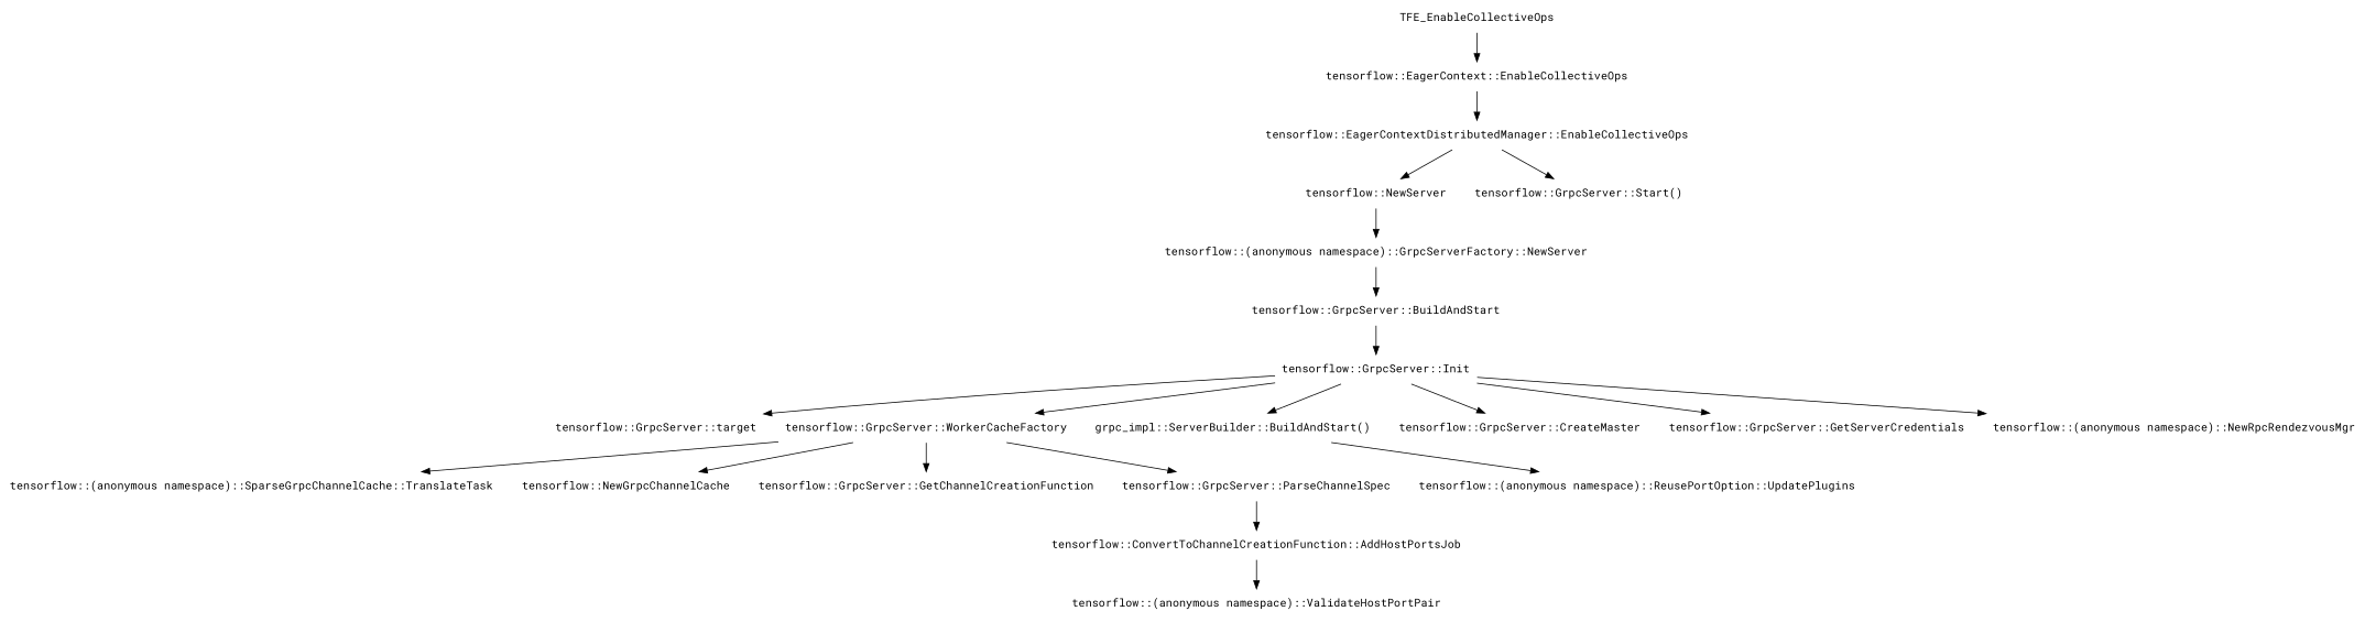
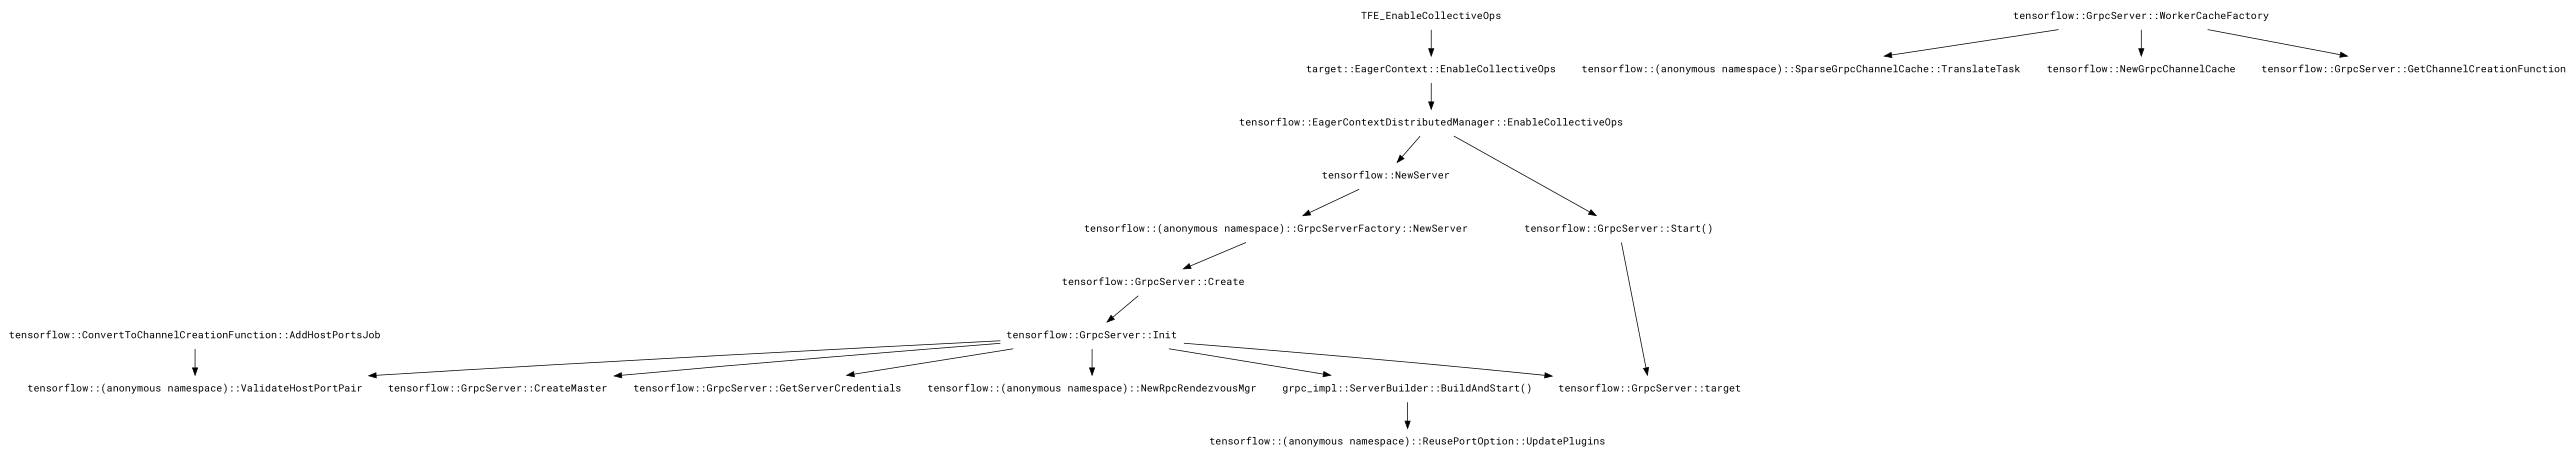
  digraph {
    fontname="Roboto Mono"
    node [fontname="Roboto Mono" shape=plaintext]
    edge [fontname="Roboto Mono"]
    "tensorflow::EagerContextDistributedManager::EnableCollectiveOps"
    "tensorflow::NewServer"
    "tensorflow::GrpcServer::Start()"
    "tensorflow::(anonymous namespace)::GrpcServerFactory::NewServer"
    "tensorflow::GrpcServer::target"
-   "tensorflow::GrpcServer::Create" [label="tensorflow::GrpcServer::BuildAndStart"]
+   "tensorflow::GrpcServer::Create"
    "tensorflow::GrpcServer::Init"
    "tensorflow::GrpcServer::WorkerCacheFactory"
    "grpc_impl::ServerBuilder::BuildAndStart()"
    "tensorflow::GrpcServer::CreateMaster"
    "tensorflow::GrpcServer::GetServerCredentials"
    "tensorflow::(anonymous namespace)::NewRpcRendezvousMgr"
    "tensorflow::(anonymous namespace)::SparseGrpcChannelCache::TranslateTask"
    "tensorflow::NewGrpcChannelCache"
    "tensorflow::GrpcServer::GetChannelCreationFunction"
-   "tensorflow::GrpcServer::ParseChannelSpec"
    "tensorflow::(anonymous namespace)::ReusePortOption::UpdatePlugins"
    TFE_EnableCollectiveOps
-   "tensorflow::EagerContext::EnableCollectiveOps"
+   "tensorflow::EagerContext::EnableCollectiveOps" [label="target::EagerContext::EnableCollectiveOps"]
    n20 [label="tensorflow::ConvertToChannelCreationFunction::AddHostPortsJob"]
    "tensorflow::(anonymous namespace)::ValidateHostPortPair"
    "tensorflow::EagerContextDistributedManager::EnableCollectiveOps" -> "tensorflow::NewServer"
    "tensorflow::EagerContextDistributedManager::EnableCollectiveOps" -> "tensorflow::GrpcServer::Start()"
    "tensorflow::NewServer" -> "tensorflow::(anonymous namespace)::GrpcServerFactory::NewServer"
+   "tensorflow::GrpcServer::Start()" -> "tensorflow::GrpcServer::target"
    "tensorflow::(anonymous namespace)::GrpcServerFactory::NewServer" -> "tensorflow::GrpcServer::Create"
    "tensorflow::GrpcServer::Create" -> "tensorflow::GrpcServer::Init"
    "tensorflow::GrpcServer::Init" -> "tensorflow::GrpcServer::target"
-   "tensorflow::GrpcServer::Init" -> "tensorflow::GrpcServer::WorkerCacheFactory"
+   "tensorflow::GrpcServer::Init" -> "tensorflow::(anonymous namespace)::ValidateHostPortPair"
    "tensorflow::GrpcServer::Init" -> "grpc_impl::ServerBuilder::BuildAndStart()"
    "tensorflow::GrpcServer::Init" -> "tensorflow::GrpcServer::CreateMaster"
    "tensorflow::GrpcServer::Init" -> "tensorflow::GrpcServer::GetServerCredentials"
    "tensorflow::GrpcServer::Init" -> "tensorflow::(anonymous namespace)::NewRpcRendezvousMgr"
    "tensorflow::GrpcServer::WorkerCacheFactory" -> "tensorflow::(anonymous namespace)::SparseGrpcChannelCache::TranslateTask"
    "tensorflow::GrpcServer::WorkerCacheFactory" -> "tensorflow::NewGrpcChannelCache"
    "tensorflow::GrpcServer::WorkerCacheFactory" -> "tensorflow::GrpcServer::GetChannelCreationFunction"
-   "tensorflow::GrpcServer::WorkerCacheFactory" -> "tensorflow::GrpcServer::ParseChannelSpec"
    "grpc_impl::ServerBuilder::BuildAndStart()" -> "tensorflow::(anonymous namespace)::ReusePortOption::UpdatePlugins"
-   "tensorflow::GrpcServer::ParseChannelSpec" -> n20
    TFE_EnableCollectiveOps -> "tensorflow::EagerContext::EnableCollectiveOps"
    "tensorflow::EagerContext::EnableCollectiveOps" -> "tensorflow::EagerContextDistributedManager::EnableCollectiveOps"
    n20 -> "tensorflow::(anonymous namespace)::ValidateHostPortPair"
  }
